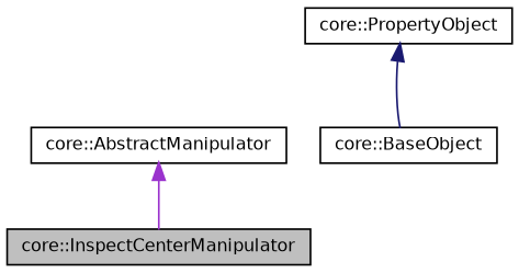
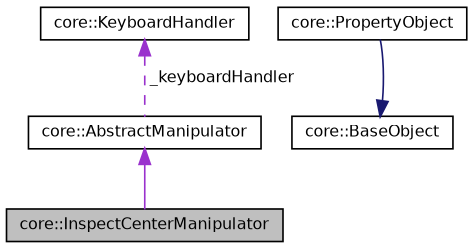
  digraph {
    node [color=black fillcolor=white fontname=Helvetica fontsize=10 shape=record style=filled]
    edge [color=darkorchid3 dir=back fontname=Helvetica fontsize=10 labelfontname=Helvetica labelfontsize=10 style=solid]
    n1 [fillcolor=grey75 fontcolor=black height=0.2 label="core::InspectCenterManipulator" width=0.4]
    n2 [height=0.2 label="core::AbstractManipulator" width=0.4]
+   n3 [height=0.2 label="core::KeyboardHandler" width=0.4]
    n4 [height=0.2 label="core::PropertyObject" width=0.4]
    n5 [height=0.2 label="core::BaseObject" width=0.4]
    n2 -> n1
-   n4 -> n5 [color=midnightblue]
+   n3 -> n2 [label=" _keyboardHandler" style=dashed]
+   n5 -> n4 [color=midnightblue]
  }
